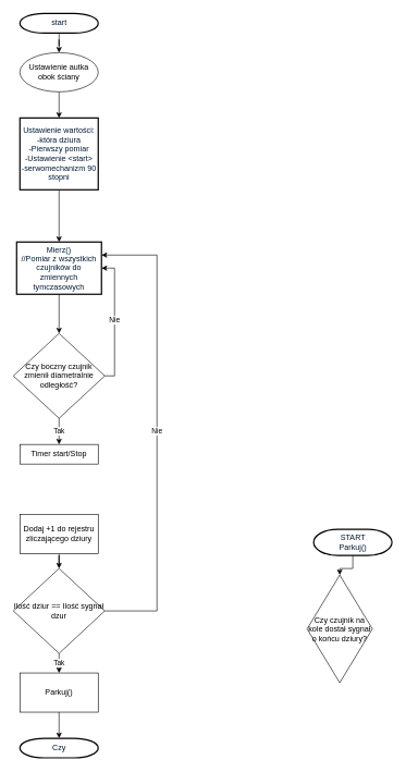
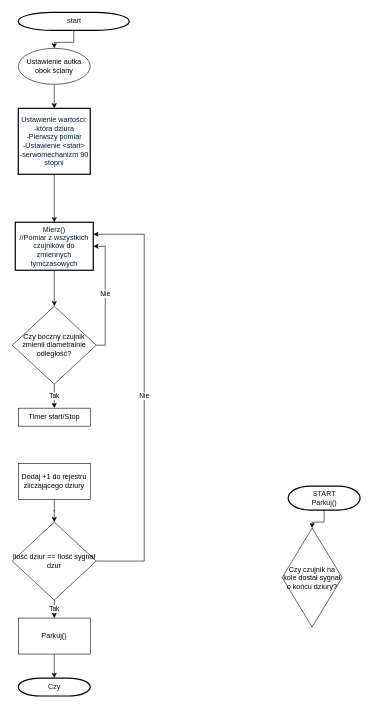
  <mxCell id="0" />
  <mxCell id="1" parent="0" />
  <mxCell id="2" value="" style="edgeStyle=orthogonalEdgeStyle;rounded=0;orthogonalLoop=1;jettySize=auto;html=1;" edge="1" parent="1" source="3" target="14"><mxGeometry relative="1" as="geometry" /></mxCell>
- <mxCell id="3" value="start" style="shape=mxgraph.flowchart.terminator;fillColor=#FFFFFF;strokeColor=#000000;strokeWidth=2;gradientColor=none;gradientDirection=north;fontColor=#001933;fontStyle=0;html=1;" parent="1" vertex="1"><mxGeometry x="30" y="20" width="120" height="30" as="geometry" /></mxCell>
+ <mxCell id="3" value="start" style="shape=mxgraph.flowchart.terminator;fillColor=#FFFFFF;strokeColor=#000000;strokeWidth=2;gradientColor=none;gradientDirection=north;fontColor=#001933;fontStyle=0;html=1;" parent="1" vertex="1"><mxGeometry x="30" y="20" width="185" height="30" as="geometry" /></mxCell>
  <mxCell id="4" value="" style="edgeStyle=orthogonalEdgeStyle;rounded=0;orthogonalLoop=1;jettySize=auto;html=1;fontColor=#001933;" parent="1" source="5" target="7" edge="1"><mxGeometry relative="1" as="geometry" /></mxCell>
  <mxCell id="5" value="&lt;div&gt;Ustawienie wartości:&lt;/div&gt;&lt;div&gt;-która dziura&lt;/div&gt;&lt;div&gt;-Pierwszy pomiar&lt;/div&gt;&lt;div&gt;-Ustawienie &amp;lt;start&amp;gt;&lt;/div&gt;&lt;div&gt;-serwomechanizm 90 stopni&lt;br&gt;&lt;/div&gt;" style="rounded=0;whiteSpace=wrap;html=1;strokeWidth=2;fillColor=#FFFFFF;fontColor=#001933;" parent="1" vertex="1"><mxGeometry x="30" y="180" width="120" height="110" as="geometry" /></mxCell>
  <mxCell id="6" value="" style="edgeStyle=orthogonalEdgeStyle;rounded=0;orthogonalLoop=1;jettySize=auto;html=1;fontColor=#001933;entryX=0.5;entryY=0;entryDx=0;entryDy=0;" parent="1" source="7" target="10" edge="1"><mxGeometry relative="1" as="geometry"><mxPoint x="90" y="490" as="targetPoint" /></mxGeometry></mxCell>
  <mxCell id="7" value="Mierz() &lt;br&gt;//Pomiar z wszystkich czujników do zmiennych tymczasowych" style="rounded=0;whiteSpace=wrap;html=1;strokeWidth=2;fillColor=#FFFFFF;fontColor=#001933;" parent="1" vertex="1"><mxGeometry x="25" y="370" width="130" height="80" as="geometry" /></mxCell>
  <mxCell id="8" value="Nie" style="edgeStyle=orthogonalEdgeStyle;rounded=0;orthogonalLoop=1;jettySize=auto;html=1;entryX=1;entryY=0.5;entryDx=0;entryDy=0;" edge="1" parent="1" source="10" target="7"><mxGeometry relative="1" as="geometry"><Array as="points"><mxPoint x="175" y="575" /><mxPoint x="175" y="410" /></Array></mxGeometry></mxCell>
  <mxCell id="9" value="Tak" style="edgeStyle=orthogonalEdgeStyle;rounded=0;orthogonalLoop=1;jettySize=auto;html=1;" edge="1" parent="1" source="10"><mxGeometry relative="1" as="geometry"><mxPoint x="90" y="680" as="targetPoint" /></mxGeometry></mxCell>
  <mxCell id="10" value="Czy boczny czujnik zmienił diametralnie odległość? " style="rhombus;whiteSpace=wrap;html=1;" vertex="1" parent="1"><mxGeometry x="20" y="510" width="140" height="130" as="geometry" /></mxCell>
  <mxCell id="11" value="" style="edgeStyle=orthogonalEdgeStyle;rounded=0;orthogonalLoop=1;jettySize=auto;html=1;" edge="1" parent="1" source="12" target="17"><mxGeometry relative="1" as="geometry" /></mxCell>
- <mxCell id="12" value="Dodaj +1 do rejestru zliczającego dziury" style="rounded=0;whiteSpace=wrap;html=1;" vertex="1" parent="1"><mxGeometry x="30" y="787" width="120" height="60" as="geometry" /></mxCell>
+ <mxCell id="12" value="Dodaj +1 do rejestru zliczającego dziury" style="rounded=0;whiteSpace=wrap;html=1;" vertex="1" parent="1"><mxGeometry x="30" y="772" width="120" height="60" as="geometry" /></mxCell>
  <mxCell id="13" value="" style="edgeStyle=orthogonalEdgeStyle;rounded=0;orthogonalLoop=1;jettySize=auto;html=1;" edge="1" parent="1" source="14" target="5"><mxGeometry relative="1" as="geometry" /></mxCell>
  <mxCell id="14" value="Ustawienie autka obok ściany" style="ellipse;whiteSpace=wrap;html=1;" vertex="1" parent="1"><mxGeometry x="30" y="80" width="120" height="60" as="geometry" /></mxCell>
  <mxCell id="15" value="Nie" style="edgeStyle=orthogonalEdgeStyle;rounded=0;orthogonalLoop=1;jettySize=auto;html=1;entryX=1;entryY=0.25;entryDx=0;entryDy=0;" edge="1" parent="1" source="17" target="7"><mxGeometry relative="1" as="geometry"><mxPoint x="230" y="400" as="targetPoint" /><Array as="points"><mxPoint x="240" y="935" /><mxPoint x="240" y="390" /></Array></mxGeometry></mxCell>
  <mxCell id="16" value="Tak" style="edgeStyle=orthogonalEdgeStyle;rounded=0;orthogonalLoop=1;jettySize=auto;html=1;" edge="1" parent="1" source="17" target="19"><mxGeometry relative="1" as="geometry" /></mxCell>
  <mxCell id="17" value="Ilość dziur == Ilość sygnał dzur" style="rhombus;whiteSpace=wrap;html=1;" vertex="1" parent="1"><mxGeometry x="20" y="870" width="140" height="130" as="geometry" /></mxCell>
  <mxCell id="18" value="" style="edgeStyle=orthogonalEdgeStyle;rounded=0;orthogonalLoop=1;jettySize=auto;html=1;" edge="1" parent="1" source="19" target="20"><mxGeometry relative="1" as="geometry" /></mxCell>
  <mxCell id="19" value="Parkuj()" style="rounded=0;whiteSpace=wrap;html=1;" vertex="1" parent="1"><mxGeometry x="30" y="1030" width="120" height="60" as="geometry" /></mxCell>
  <mxCell id="20" value="&lt;div&gt;Czy&lt;/div&gt;" style="shape=mxgraph.flowchart.terminator;fillColor=#FFFFFF;strokeColor=#000000;strokeWidth=2;gradientColor=none;gradientDirection=north;fontColor=#001933;fontStyle=0;html=1;" vertex="1" parent="1"><mxGeometry x="30" y="1130" width="120" height="30" as="geometry" /></mxCell>
  <mxCell id="21" value="" style="edgeStyle=orthogonalEdgeStyle;rounded=0;orthogonalLoop=1;jettySize=auto;html=1;" edge="1" parent="1" source="22" target="23"><mxGeometry relative="1" as="geometry" /></mxCell>
  <mxCell id="22" value="START&lt;br&gt;Parkuj() " style="shape=mxgraph.flowchart.terminator;fillColor=#FFFFFF;strokeColor=#000000;strokeWidth=2;gradientColor=none;gradientDirection=north;fontColor=#001933;fontStyle=0;html=1;" vertex="1" parent="1"><mxGeometry x="480" y="810" width="120" height="40" as="geometry" /></mxCell>
  <mxCell id="23" value="Czy czujnik na kole dostał sygnał o końcu dziury?" style="rhombus;whiteSpace=wrap;html=1;" vertex="1" parent="1"><mxGeometry x="470" y="880" width="100" height="165" as="geometry" /></mxCell>
  <mxCell id="24" value="Timer start/Stop" style="rounded=0;whiteSpace=wrap;html=1;" vertex="1" parent="1"><mxGeometry x="30" y="680" width="120" height="30" as="geometry" /></mxCell>
